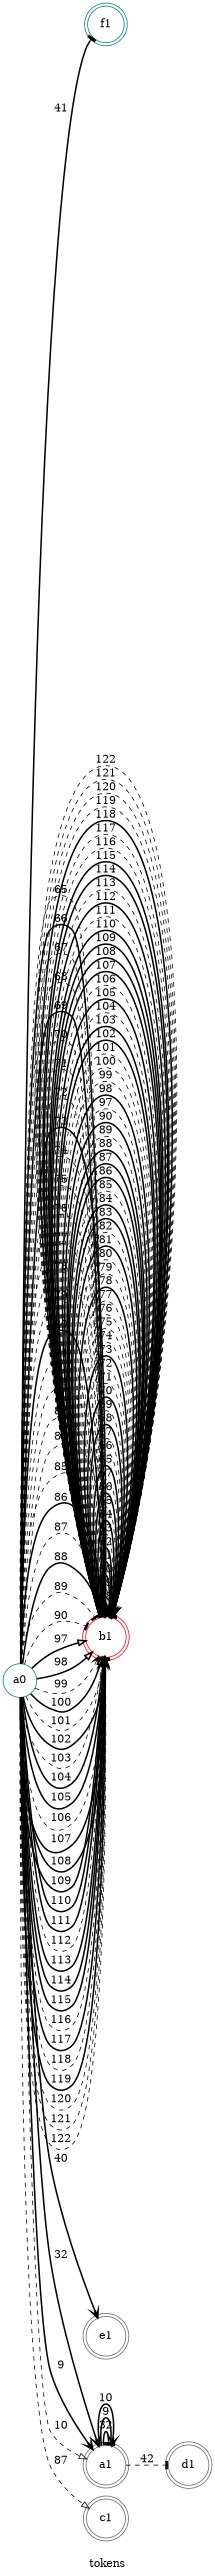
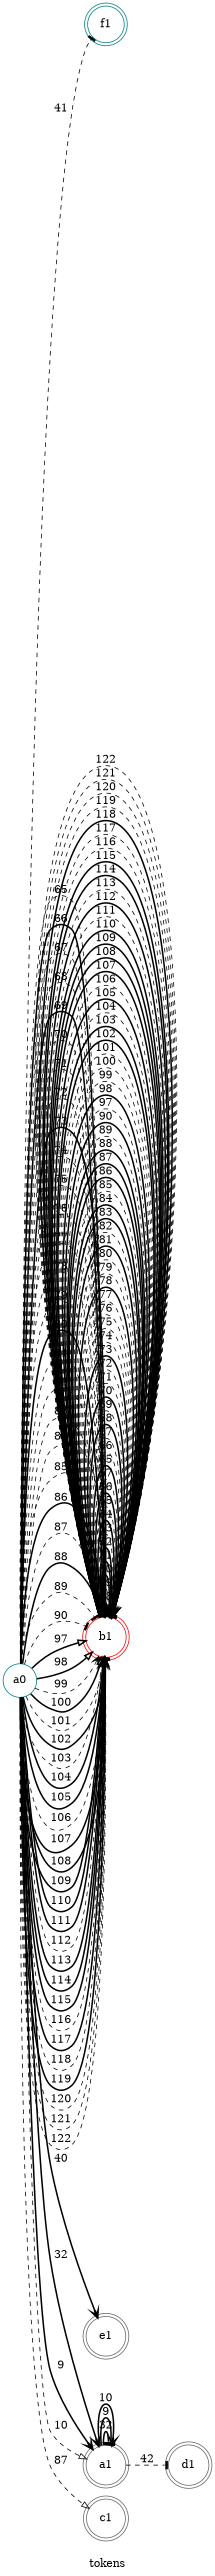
  digraph {
    label=tokens
    rankdir=LR
    node [color=gray40 shape=doublecircle]
    edge [arrowhead=onormal style=dashed]
    n1 [color=teal label=a0 shape=circle]
    n2 [color=teal label=f1]
    n3 [color=red label=b1]
    n4 [label=e1]
    n5 [label=a1]
    n6 [label=c1]
    n7 [label=d1]
-   n1 -> n2 [arrowhead=tee label=41 style=bold]
+   n1 -> n2 [arrowhead=tee label=41]
    n1 -> n3 [label=65]
    n1 -> n3 [label=66 style=bold]
    n1 -> n3 [arrowhead=tee label=67]
    n1 -> n3 [label=68]
    n1 -> n3 [arrowhead=tee label=69 style=bold]
    n1 -> n3 [arrowhead=vee label=70]
    n1 -> n3 [label=71]
    n1 -> n3 [label=72]
    n1 -> n3 [label=73 style=bold]
    n1 -> n3 [arrowhead=vee label=74]
    n1 -> n3 [label=75]
    n1 -> n3 [label=76]
    n1 -> n3 [arrowhead=vee label=77]
    n1 -> n3 [arrowhead=tee label=78]
    n1 -> n3 [label=79]
    n1 -> n3 [arrowhead=vee label=80 style=bold]
    n1 -> n3 [arrowhead=tee label=81]
    n1 -> n3 [label=82]
    n1 -> n3 [arrowhead=tee label=83]
    n1 -> n3 [label=84]
    n1 -> n3 [arrowhead=tee label=85]
    n1 -> n3 [arrowhead=vee label=86 style=bold]
    n1 -> n3 [label=87]
    n1 -> n3 [arrowhead=tee label=88 style=bold]
    n1 -> n3 [arrowhead=tee label=89]
    n1 -> n3 [arrowhead=tee label=90]
    n1 -> n3 [label=97 style=bold]
    n1 -> n3 [label=98 style=bold]
    n1 -> n3 [arrowhead=vee label=99]
    n1 -> n3 [label=100 style=bold]
    n1 -> n3 [arrowhead=tee label=101]
    n1 -> n3 [arrowhead=tee label=102 style=bold]
    n1 -> n3 [arrowhead=tee label=103]
    n1 -> n3 [arrowhead=vee label=104 style=bold]
    n1 -> n3 [arrowhead=vee label=105 style=bold]
    n1 -> n3 [label=106]
    n1 -> n3 [label=107 style=bold]
    n1 -> n3 [arrowhead=tee label=108 style=bold]
    n1 -> n3 [arrowhead=tee label=109 style=bold]
    n1 -> n3 [label=110 style=bold]
    n1 -> n3 [arrowhead=vee label=111 style=bold]
    n1 -> n3 [arrowhead=tee label=112]
    n1 -> n3 [arrowhead=vee label=113 style=bold]
    n1 -> n3 [label=114 style=bold]
    n1 -> n3 [label=115 style=bold]
    n1 -> n3 [arrowhead=vee label=116]
    n1 -> n3 [label=117 style=bold]
    n1 -> n3 [arrowhead=vee label=118]
    n1 -> n3 [arrowhead=tee label=119 style=bold]
    n1 -> n3 [arrowhead=vee label=120]
    n1 -> n3 [arrowhead=tee label=121]
    n1 -> n3 [arrowhead=tee label=122]
    n1 -> n4 [arrowhead=vee label=40 style=bold]
    n1 -> n5 [arrowhead=vee label=32 style=bold]
    n1 -> n5 [arrowhead=vee label=9 style=bold]
    n1 -> n5 [label=10]
    n1 -> n6 [label=87]
    n3 -> n3 [arrowhead=tee label=48 style=bold]
    n3 -> n3 [arrowhead=tee label=49]
    n3 -> n3 [arrowhead=tee label=50 style=bold]
    n3 -> n3 [label=51 style=bold]
    n3 -> n3 [arrowhead=vee label=52 style=bold]
    n3 -> n3 [arrowhead=tee label=53]
    n3 -> n3 [arrowhead=vee label=54 style=bold]
    n3 -> n3 [arrowhead=vee label=55]
    n3 -> n3 [arrowhead=vee label=56 style=bold]
    n3 -> n3 [label=57]
    n3 -> n3 [arrowhead=vee label=65 style=bold]
    n3 -> n3 [arrowhead=tee label=66]
    n3 -> n3 [arrowhead=tee label=67]
    n3 -> n3 [arrowhead=vee label=68 style=bold]
    n3 -> n3 [label=69]
    n3 -> n3 [arrowhead=tee label=70 style=bold]
    n3 -> n3 [arrowhead=vee label=71]
    n3 -> n3 [arrowhead=vee label=72]
    n3 -> n3 [arrowhead=vee label=73 style=bold]
    n3 -> n3 [label=74]
    n3 -> n3 [arrowhead=tee label=75]
    n3 -> n3 [label=76]
    n3 -> n3 [arrowhead=tee label=77]
    n3 -> n3 [arrowhead=tee label=78 style=bold]
    n3 -> n3 [arrowhead=vee label=79]
    n3 -> n3 [arrowhead=vee label=80]
    n3 -> n3 [label=81 style=bold]
    n3 -> n3 [label=82]
    n3 -> n3 [arrowhead=vee label=83 style=bold]
    n3 -> n3 [arrowhead=tee label=84 style=bold]
    n3 -> n3 [arrowhead=tee label=85]
    n3 -> n3 [arrowhead=tee label=86 style=bold]
    n3 -> n3 [arrowhead=tee label=87 style=bold]
    n3 -> n3 [label=88 style=bold]
    n3 -> n3 [label=89]
    n3 -> n3 [label=90 style=bold]
    n3 -> n3 [arrowhead=vee label=97]
    n3 -> n3 [arrowhead=tee label=98 style=bold]
    n3 -> n3 [label=99]
    n3 -> n3 [arrowhead=vee label=100]
    n3 -> n3 [label=101]
    n3 -> n3 [arrowhead=vee label=102 style=bold]
    n3 -> n3 [arrowhead=tee label=103 style=bold]
    n3 -> n3 [arrowhead=vee label=104]
    n3 -> n3 [arrowhead=tee label=105 style=bold]
    n3 -> n3 [label=106]
    n3 -> n3 [arrowhead=vee label=107 style=bold]
    n3 -> n3 [label=108 style=bold]
    n3 -> n3 [arrowhead=tee label=109 style=bold]
    n3 -> n3 [label=110 style=bold]
    n3 -> n3 [arrowhead=vee label=111]
    n3 -> n3 [arrowhead=vee label=112 style=bold]
    n3 -> n3 [arrowhead=vee label=113]
    n3 -> n3 [arrowhead=vee label=114 style=bold]
    n3 -> n3 [arrowhead=vee label=115 style=bold]
    n3 -> n3 [label=116]
    n3 -> n3 [arrowhead=vee label=117]
    n3 -> n3 [label=118 style=bold]
    n3 -> n3 [label=119]
    n3 -> n3 [label=120]
    n3 -> n3 [arrowhead=vee label=121]
    n3 -> n3 [arrowhead=vee label=122]
    n5 -> n5 [arrowhead=tee label=32 style=bold]
    n5 -> n5 [arrowhead=tee label=9 style=bold]
    n5 -> n5 [arrowhead=vee label=10 style=bold]
    n5 -> n7 [arrowhead=tee label=42]
  }
